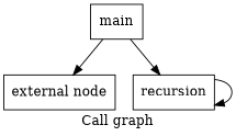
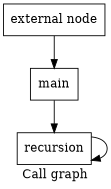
  digraph {
    label="Call graph"
    node [shape=record]
    n1 [label="{external node}"]
    n2 [label="{main}"]
    n3 [label="{recursion}"]
-   n2 -> n1
+   n1 -> n2
    n2 -> n3
    n3 -> n3
  }
